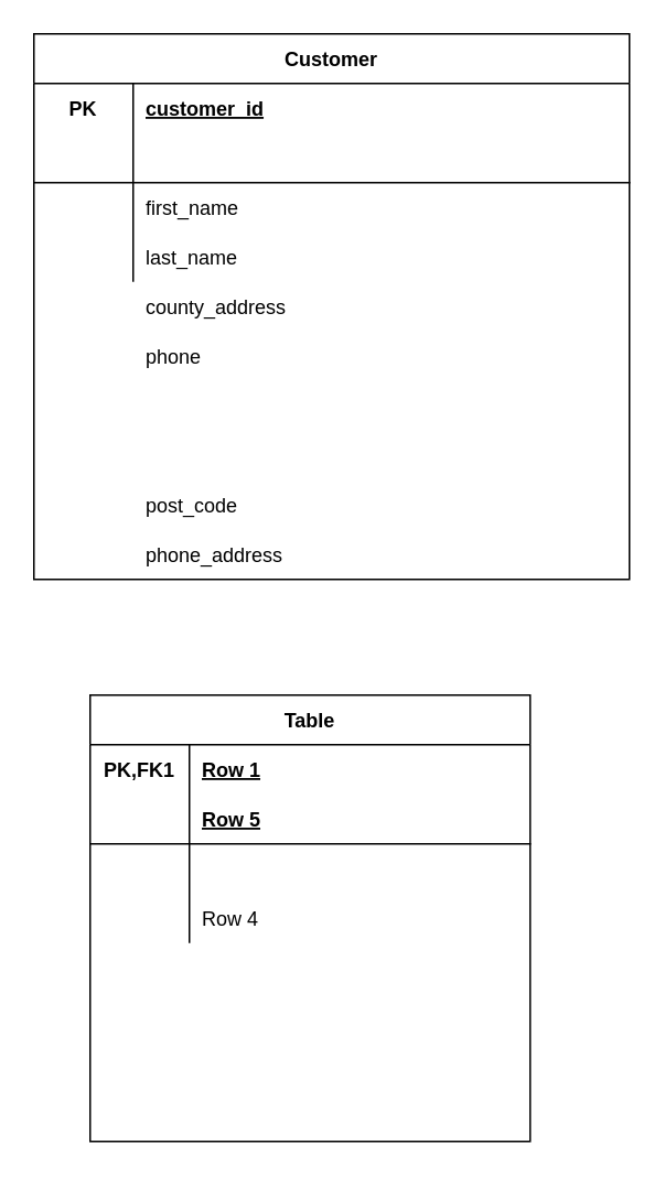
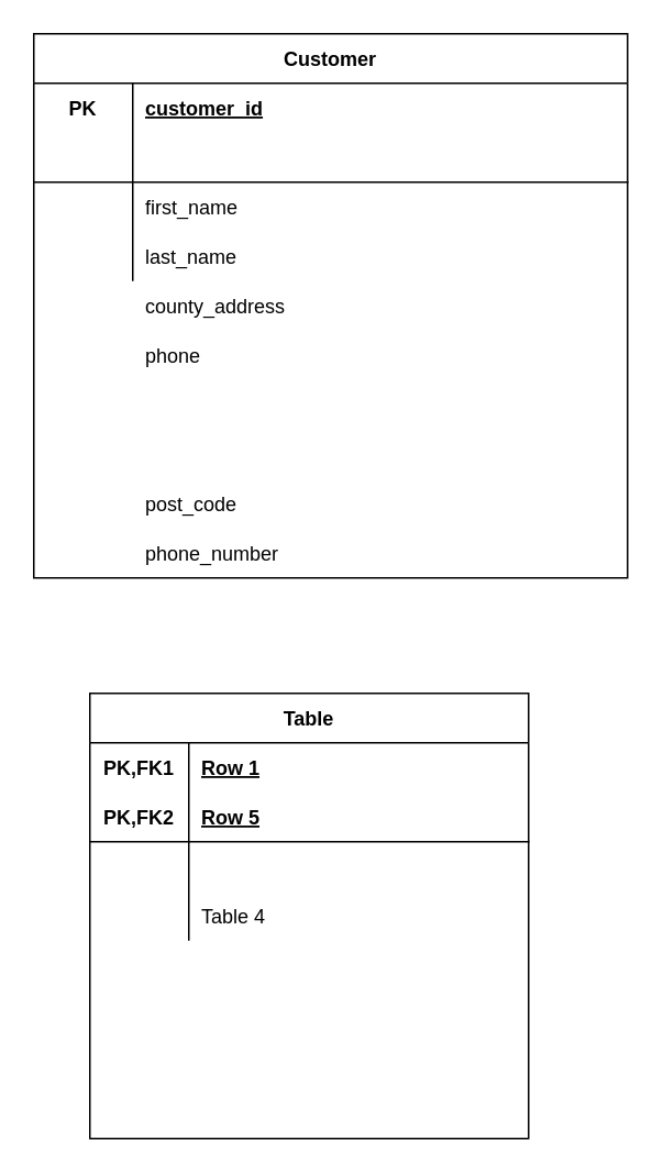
  <mxCell id="0" />
  <mxCell id="1" parent="0" />
  <mxCell id="2" value="" style="group" vertex="1" connectable="0" parent="1"><mxGeometry x="20" y="20" width="360" height="330" as="geometry" /></mxCell>
  <mxCell id="3" value="Customer" style="shape=table;startSize=30;container=1;collapsible=1;childLayout=tableLayout;fixedRows=1;rowLines=0;fontStyle=1;align=center;resizeLast=1;" vertex="1" parent="2"><mxGeometry width="360" height="330" as="geometry" /></mxCell>
  <mxCell id="4" value="" style="shape=partialRectangle;collapsible=0;dropTarget=0;pointerEvents=0;fillColor=none;top=0;left=0;bottom=0;right=0;points=[[0,0.5],[1,0.5]];portConstraint=eastwest;" vertex="1" parent="3"><mxGeometry y="30" width="360" height="30" as="geometry" /></mxCell>
  <mxCell id="5" value="PK" style="shape=partialRectangle;connectable=0;fillColor=none;top=0;left=0;bottom=0;right=0;fontStyle=1;overflow=hidden;" vertex="1" parent="4"><mxGeometry width="60" height="30" as="geometry" /></mxCell>
  <mxCell id="6" value="customer_id" style="shape=partialRectangle;connectable=0;fillColor=none;top=0;left=0;bottom=0;right=0;align=left;spacingLeft=6;fontStyle=5;overflow=hidden;" vertex="1" parent="4"><mxGeometry x="60" width="300" height="30" as="geometry" /></mxCell>
  <mxCell id="7" value="" style="shape=partialRectangle;collapsible=0;dropTarget=0;pointerEvents=0;fillColor=none;top=0;left=0;bottom=1;right=0;points=[[0,0.5],[1,0.5]];portConstraint=eastwest;" vertex="1" parent="3"><mxGeometry y="60" width="360" height="30" as="geometry" /></mxCell>
  <mxCell id="8" value="" style="shape=partialRectangle;connectable=0;fillColor=none;top=0;left=0;bottom=0;right=0;fontStyle=1;overflow=hidden;" vertex="1" parent="7"><mxGeometry width="60" height="30" as="geometry" /></mxCell>
  <mxCell id="9" value="" style="shape=partialRectangle;connectable=0;fillColor=none;top=0;left=0;bottom=0;right=0;align=left;spacingLeft=6;fontStyle=5;overflow=hidden;" vertex="1" parent="7"><mxGeometry x="60" width="300" height="30" as="geometry" /></mxCell>
  <mxCell id="10" value="" style="shape=partialRectangle;collapsible=0;dropTarget=0;pointerEvents=0;fillColor=none;top=0;left=0;bottom=0;right=0;points=[[0,0.5],[1,0.5]];portConstraint=eastwest;" vertex="1" parent="3"><mxGeometry y="90" width="360" height="30" as="geometry" /></mxCell>
  <mxCell id="11" value="" style="shape=partialRectangle;connectable=0;fillColor=none;top=0;left=0;bottom=0;right=0;editable=1;overflow=hidden;" vertex="1" parent="10"><mxGeometry width="60" height="30" as="geometry" /></mxCell>
  <mxCell id="12" value="first_name" style="shape=partialRectangle;connectable=0;fillColor=none;top=0;left=0;bottom=0;right=0;align=left;spacingLeft=6;overflow=hidden;" vertex="1" parent="10"><mxGeometry x="60" width="300" height="30" as="geometry" /></mxCell>
  <mxCell id="13" value="" style="shape=partialRectangle;collapsible=0;dropTarget=0;pointerEvents=0;fillColor=none;top=0;left=0;bottom=0;right=0;points=[[0,0.5],[1,0.5]];portConstraint=eastwest;" vertex="1" parent="3"><mxGeometry y="120" width="360" height="30" as="geometry" /></mxCell>
  <mxCell id="14" value="" style="shape=partialRectangle;connectable=0;fillColor=none;top=0;left=0;bottom=0;right=0;editable=1;overflow=hidden;" vertex="1" parent="13"><mxGeometry width="60" height="30" as="geometry" /></mxCell>
  <mxCell id="15" value="last_name" style="shape=partialRectangle;connectable=0;fillColor=none;top=0;left=0;bottom=0;right=0;align=left;spacingLeft=6;overflow=hidden;" vertex="1" parent="13"><mxGeometry x="60" width="300" height="30" as="geometry" /></mxCell>
- <mxCell id="16" value="phone_address" style="shape=partialRectangle;connectable=0;fillColor=none;top=0;left=0;bottom=0;right=0;align=left;spacingLeft=6;overflow=hidden;" vertex="1" parent="2"><mxGeometry x="60" y="300" width="120" height="30" as="geometry" /></mxCell>
+ <mxCell id="16" value="phone_number" style="shape=partialRectangle;connectable=0;fillColor=none;top=0;left=0;bottom=0;right=0;align=left;spacingLeft=6;overflow=hidden;" vertex="1" parent="2"><mxGeometry x="60" y="300" width="120" height="30" as="geometry" /></mxCell>
  <mxCell id="17" value="county_address" style="shape=partialRectangle;connectable=0;fillColor=none;top=0;left=0;bottom=0;right=0;align=left;spacingLeft=6;overflow=hidden;" vertex="1" parent="2"><mxGeometry x="60" y="150" width="120" height="30" as="geometry" /></mxCell>
  <mxCell id="18" value="phone" style="shape=partialRectangle;connectable=0;fillColor=none;top=0;left=0;bottom=0;right=0;align=left;spacingLeft=6;overflow=hidden;" vertex="1" parent="2"><mxGeometry x="60" y="180" width="120" height="30" as="geometry" /></mxCell>
  <mxCell id="19" value="post_code" style="shape=partialRectangle;connectable=0;fillColor=none;top=0;left=0;bottom=0;right=0;align=left;spacingLeft=6;overflow=hidden;" vertex="1" parent="2"><mxGeometry x="60" y="270" width="120" height="30" as="geometry" /></mxCell>
  <mxCell id="20" value="Table" style="shape=table;startSize=30;container=1;collapsible=1;childLayout=tableLayout;fixedRows=1;rowLines=0;fontStyle=1;align=center;resizeLast=1;" vertex="1" parent="1"><mxGeometry x="54" y="420" width="266" height="270" as="geometry" /></mxCell>
  <mxCell id="21" value="" style="shape=partialRectangle;collapsible=0;dropTarget=0;pointerEvents=0;fillColor=none;top=0;left=0;bottom=0;right=0;points=[[0,0.5],[1,0.5]];portConstraint=eastwest;" vertex="1" parent="20"><mxGeometry y="30" width="266" height="30" as="geometry" /></mxCell>
  <mxCell id="22" value="PK,FK1" style="shape=partialRectangle;connectable=0;fillColor=none;top=0;left=0;bottom=0;right=0;fontStyle=1;overflow=hidden;" vertex="1" parent="21"><mxGeometry width="60" height="30" as="geometry" /></mxCell>
  <mxCell id="23" value="Row 1" style="shape=partialRectangle;connectable=0;fillColor=none;top=0;left=0;bottom=0;right=0;align=left;spacingLeft=6;fontStyle=5;overflow=hidden;" vertex="1" parent="21"><mxGeometry x="60" width="206" height="30" as="geometry" /></mxCell>
  <mxCell id="24" value="" style="shape=partialRectangle;collapsible=0;dropTarget=0;pointerEvents=0;fillColor=none;top=0;left=0;bottom=1;right=0;points=[[0,0.5],[1,0.5]];portConstraint=eastwest;" vertex="1" parent="20"><mxGeometry y="60" width="266" height="30" as="geometry" /></mxCell>
+ <mxCell id="25" value="PK,FK2" style="shape=partialRectangle;connectable=0;fillColor=none;top=0;left=0;bottom=0;right=0;fontStyle=1;overflow=hidden;" vertex="1" parent="24"><mxGeometry width="60" height="30" as="geometry" /></mxCell>
  <mxCell id="26" value="Row 5" style="shape=partialRectangle;connectable=0;fillColor=none;top=0;left=0;bottom=0;right=0;align=left;spacingLeft=6;fontStyle=5;overflow=hidden;" vertex="1" parent="24"><mxGeometry x="60" width="206" height="30" as="geometry" /></mxCell>
  <mxCell id="27" value="" style="shape=partialRectangle;collapsible=0;dropTarget=0;pointerEvents=0;fillColor=none;top=0;left=0;bottom=0;right=0;points=[[0,0.5],[1,0.5]];portConstraint=eastwest;" vertex="1" parent="20"><mxGeometry y="90" width="266" height="30" as="geometry" /></mxCell>
  <mxCell id="28" value="" style="shape=partialRectangle;connectable=0;fillColor=none;top=0;left=0;bottom=0;right=0;editable=1;overflow=hidden;" vertex="1" parent="27"><mxGeometry width="60" height="30" as="geometry" /></mxCell>
  <mxCell id="29" value="" style="shape=partialRectangle;collapsible=0;dropTarget=0;pointerEvents=0;fillColor=none;top=0;left=0;bottom=0;right=0;points=[[0,0.5],[1,0.5]];portConstraint=eastwest;" vertex="1" parent="20"><mxGeometry y="120" width="266" height="30" as="geometry" /></mxCell>
  <mxCell id="30" value="" style="shape=partialRectangle;connectable=0;fillColor=none;top=0;left=0;bottom=0;right=0;editable=1;overflow=hidden;" vertex="1" parent="29"><mxGeometry width="60" height="30" as="geometry" /></mxCell>
- <mxCell id="31" value="Row 4" style="shape=partialRectangle;connectable=0;fillColor=none;top=0;left=0;bottom=0;right=0;align=left;spacingLeft=6;overflow=hidden;" vertex="1" parent="29"><mxGeometry x="60" width="206" height="30" as="geometry" /></mxCell>
+ <mxCell id="31" value="Table 4" style="shape=partialRectangle;connectable=0;fillColor=none;top=0;left=0;bottom=0;right=0;align=left;spacingLeft=6;overflow=hidden;" vertex="1" parent="29"><mxGeometry x="60" width="206" height="30" as="geometry" /></mxCell>
